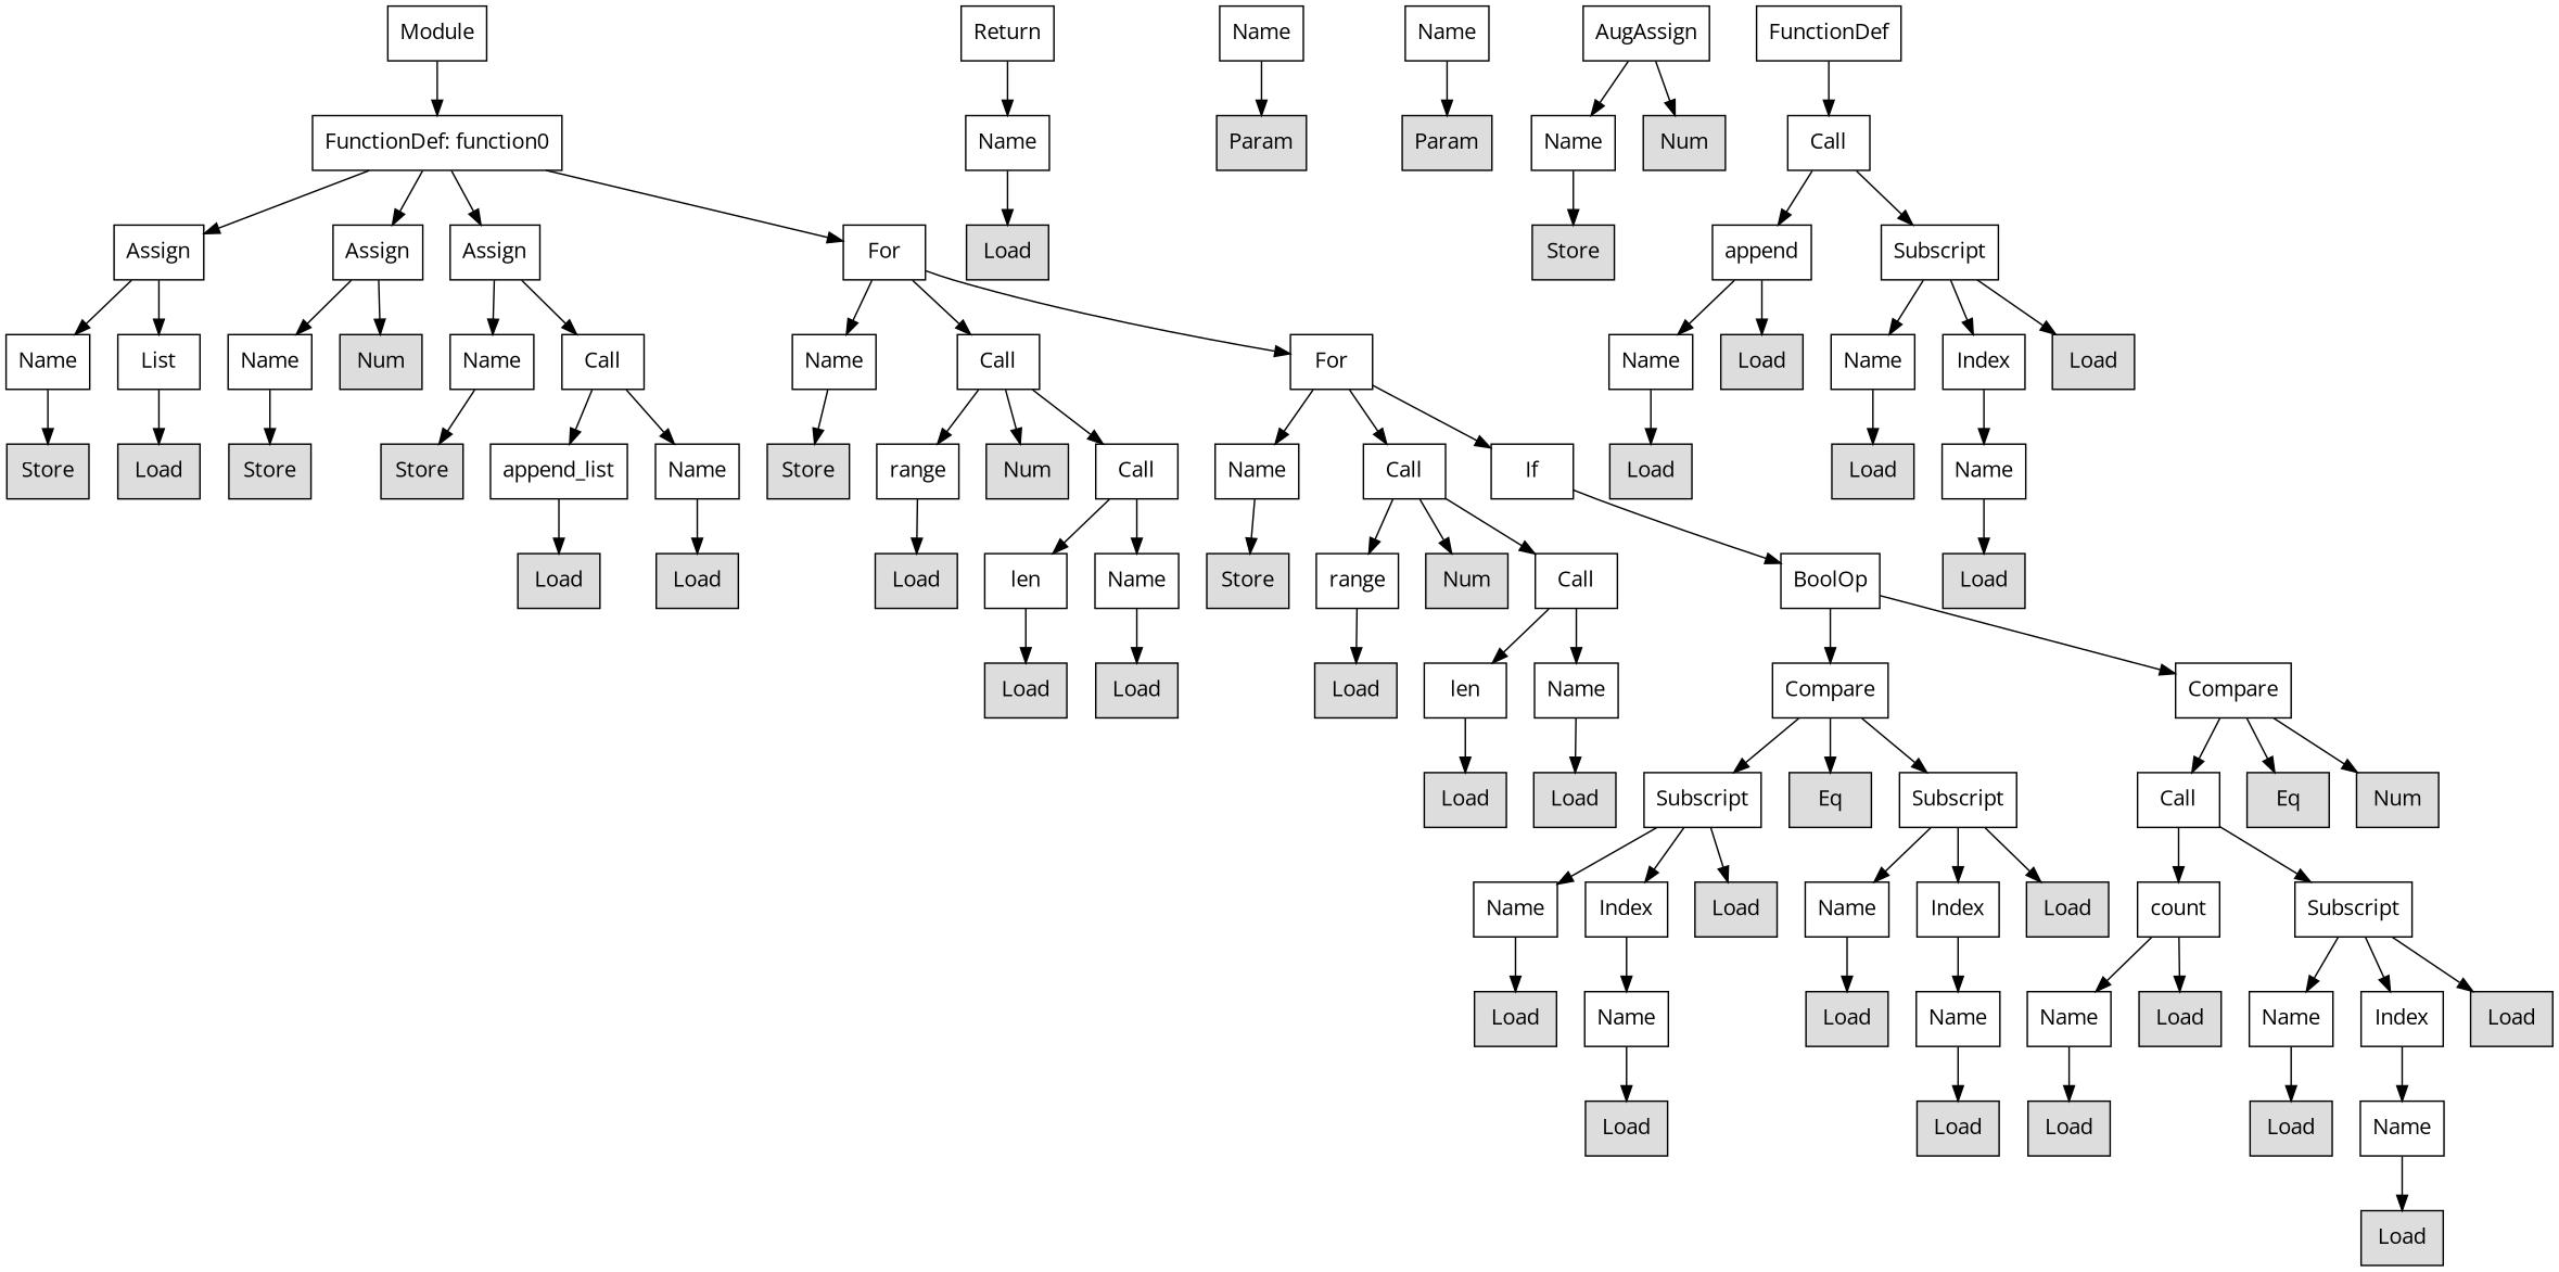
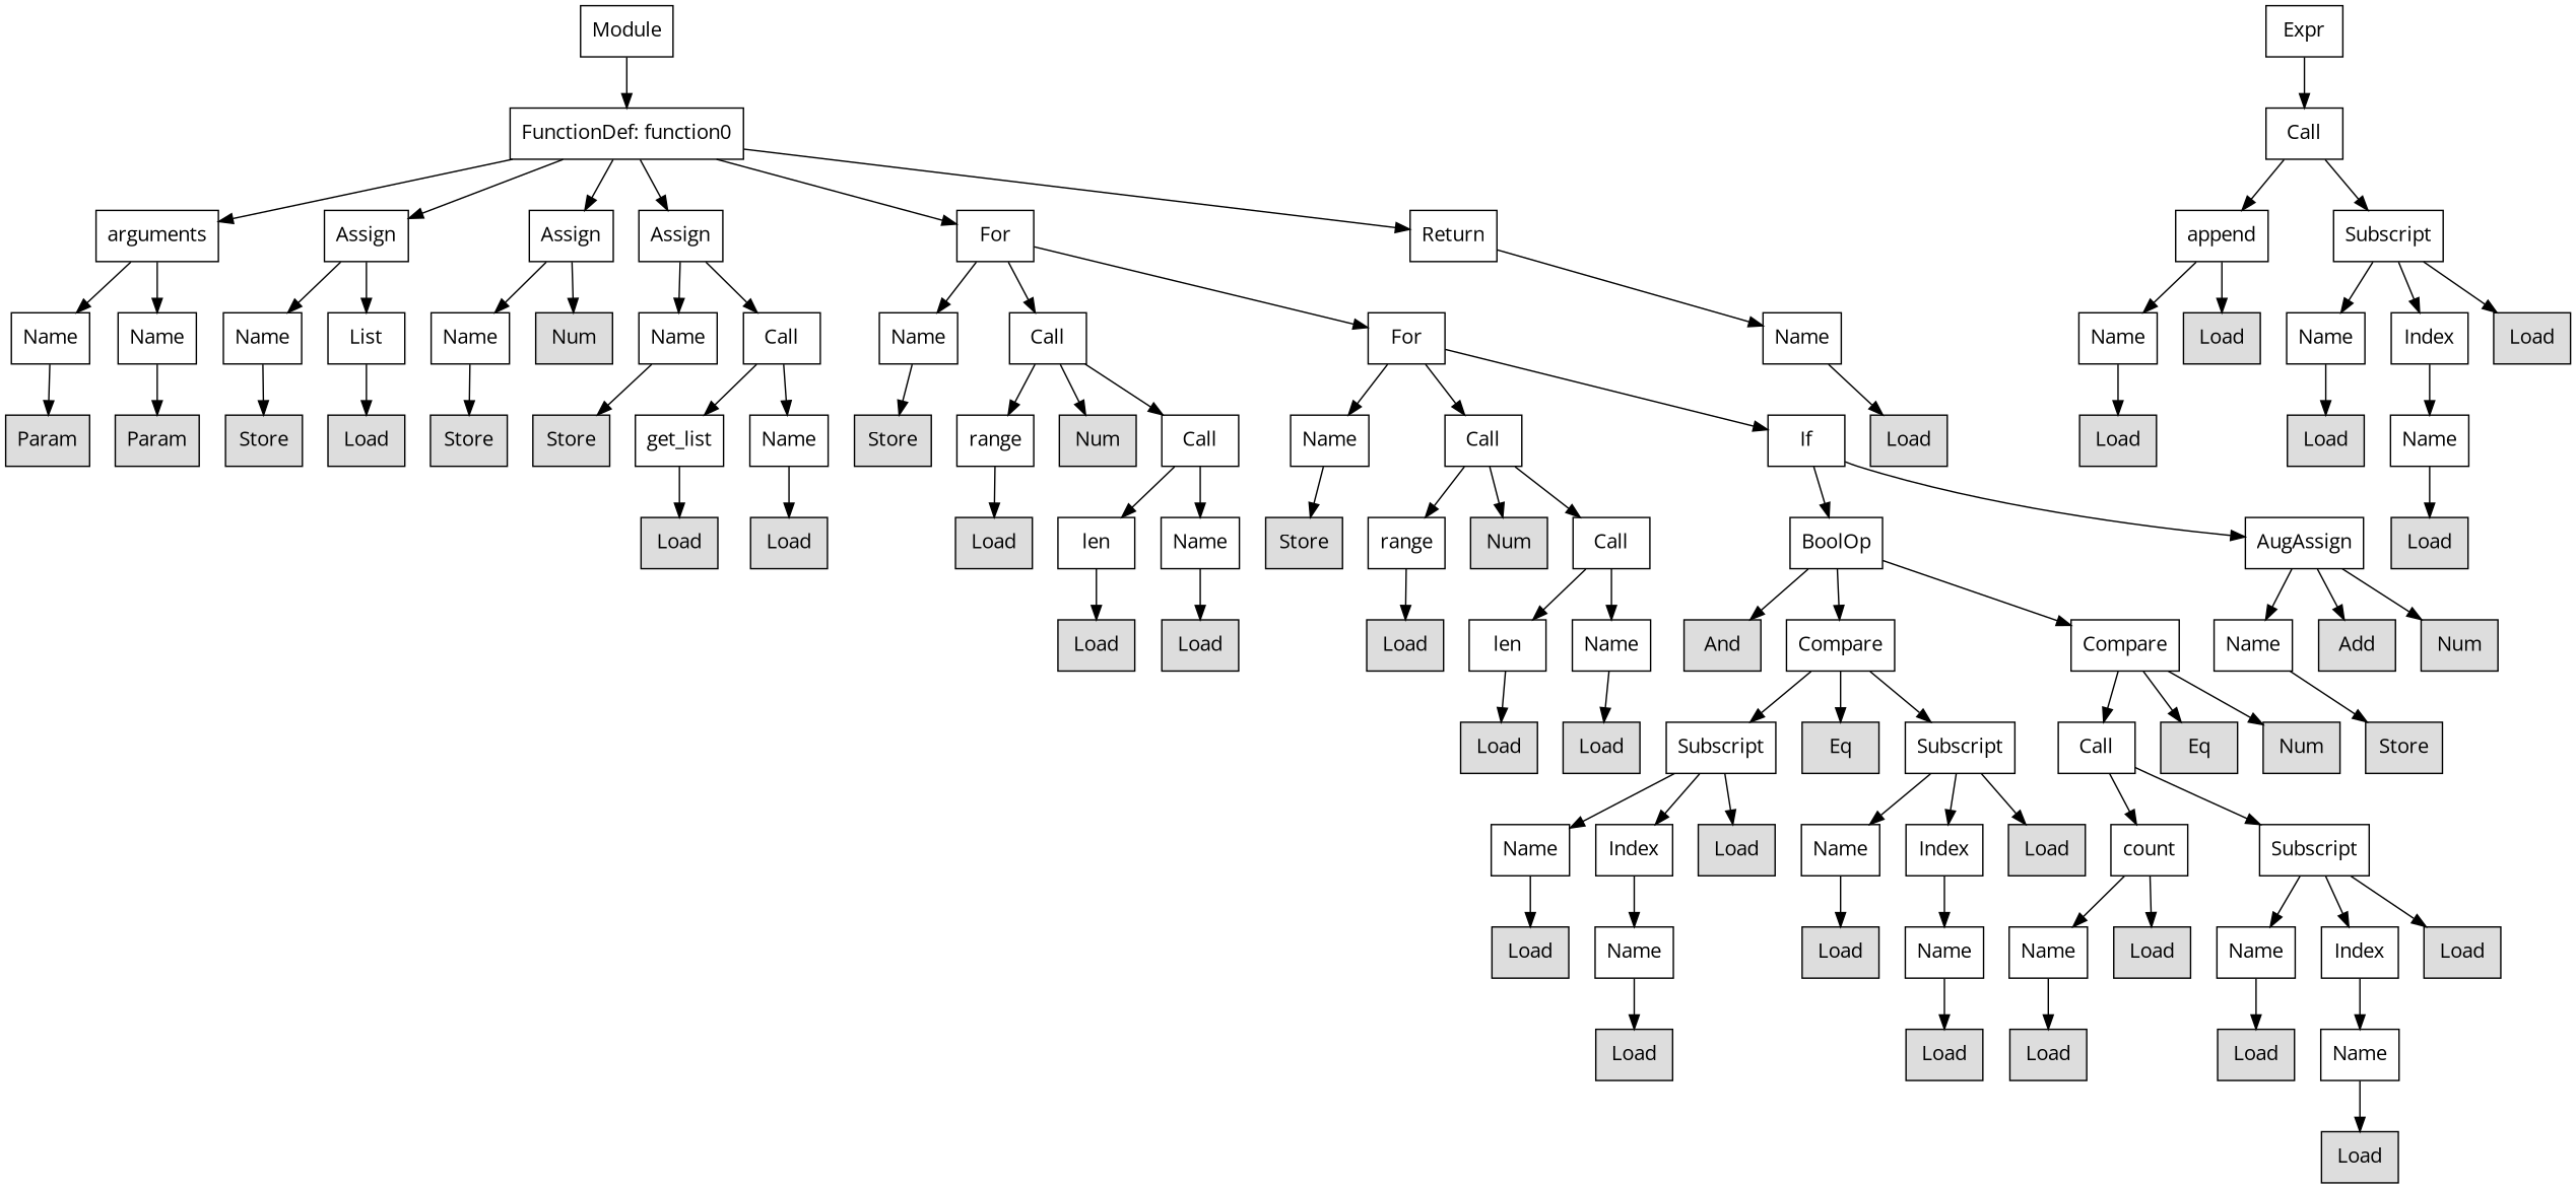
  digraph {
    fontname="Open Sans"
    node [fontname="Open Sans" shape=rect]
    edge [fontname="Open Sans"]
    n1 [label=Module]
    n2 [label="FunctionDef: function0"]
+   n3 [label=arguments]
    n4 [label=Assign]
    n5 [label=Assign]
    n6 [label=Assign]
    n7 [label=For]
    n8 [label=Return]
    n9 [label=Name]
    n10 [label=Name]
    n11 [label=Name]
    n12 [label=List]
    n13 [label=Name]
    n14 [fillcolor="#dddddd" label=Num style=filled]
    n15 [label=Name]
    n16 [label=Call]
    n17 [label=Name]
    n18 [label=Call]
    n19 [label=For]
    n20 [label=Name]
    n21 [fillcolor="#dddddd" label=Param style=filled]
    n22 [fillcolor="#dddddd" label=Param style=filled]
    n23 [fillcolor="#dddddd" label=Store style=filled]
    n24 [fillcolor="#dddddd" label=Load style=filled]
    n25 [fillcolor="#dddddd" label=Store style=filled]
    n26 [fillcolor="#dddddd" label=Store style=filled]
-   n27 [label=append_list]
+   n27 [label=get_list]
    n28 [label=Name]
    n29 [fillcolor="#dddddd" label=Store style=filled]
    n30 [label=range]
    n31 [fillcolor="#dddddd" label=Num style=filled]
    n32 [label=Call]
    n33 [label=Name]
    n34 [label=Call]
    n35 [label=If]
    n36 [fillcolor="#dddddd" label=Load style=filled]
    n37 [fillcolor="#dddddd" label=Load style=filled]
    n38 [fillcolor="#dddddd" label=Load style=filled]
    n39 [fillcolor="#dddddd" label=Load style=filled]
    n40 [label=len]
    n41 [label=Name]
    n42 [fillcolor="#dddddd" label=Store style=filled]
    n43 [label=range]
    n44 [fillcolor="#dddddd" label=Num style=filled]
    n45 [label=Call]
    n46 [label=BoolOp]
    n47 [label=AugAssign]
    n48 [fillcolor="#dddddd" label=Load style=filled]
    n49 [fillcolor="#dddddd" label=Load style=filled]
    n50 [fillcolor="#dddddd" label=Load style=filled]
    n51 [label=len]
    n52 [label=Name]
+   n53 [fillcolor="#dddddd" label=And style=filled]
    n54 [label=Compare]
    n55 [label=Compare]
    n56 [label=Name]
+   n57 [fillcolor="#dddddd" label=Add style=filled]
    n58 [fillcolor="#dddddd" label=Num style=filled]
-   n59 [label=FunctionDef]
+   n59 [label=Expr]
    n60 [label=Call]
    n61 [fillcolor="#dddddd" label=Load style=filled]
    n62 [fillcolor="#dddddd" label=Load style=filled]
    n63 [label=Subscript]
    n64 [fillcolor="#dddddd" label=Eq style=filled]
    n65 [label=Subscript]
    n66 [label=Call]
    n67 [fillcolor="#dddddd" label=Eq style=filled]
    n68 [fillcolor="#dddddd" label=Num style=filled]
    n69 [fillcolor="#dddddd" label=Store style=filled]
    n70 [label=append]
    n71 [label=Subscript]
    n72 [label=Name]
    n73 [label=Index]
    n74 [fillcolor="#dddddd" label=Load style=filled]
    n75 [label=Name]
    n76 [label=Index]
    n77 [fillcolor="#dddddd" label=Load style=filled]
    n78 [label=count]
    n79 [label=Subscript]
    n80 [label=Name]
    n81 [fillcolor="#dddddd" label=Load style=filled]
    n82 [label=Name]
    n83 [label=Index]
    n84 [fillcolor="#dddddd" label=Load style=filled]
    n85 [fillcolor="#dddddd" label=Load style=filled]
    n86 [label=Name]
    n87 [fillcolor="#dddddd" label=Load style=filled]
    n88 [label=Name]
    n89 [label=Name]
    n90 [fillcolor="#dddddd" label=Load style=filled]
    n91 [label=Name]
    n92 [label=Index]
    n93 [fillcolor="#dddddd" label=Load style=filled]
    n94 [fillcolor="#dddddd" label=Load style=filled]
    n95 [fillcolor="#dddddd" label=Load style=filled]
    n96 [label=Name]
    n97 [fillcolor="#dddddd" label=Load style=filled]
    n98 [fillcolor="#dddddd" label=Load style=filled]
    n99 [fillcolor="#dddddd" label=Load style=filled]
    n100 [fillcolor="#dddddd" label=Load style=filled]
    n101 [label=Name]
    n102 [fillcolor="#dddddd" label=Load style=filled]
    n103 [fillcolor="#dddddd" label=Load style=filled]
    n1 -> n2
+   n2 -> n3
    n2 -> n4
    n2 -> n5
    n2 -> n6
    n2 -> n7
+   n2 -> n8
+   n3 -> n9
+   n3 -> n10
    n4 -> n11
    n4 -> n12
    n5 -> n13
    n5 -> n14
    n6 -> n15
    n6 -> n16
    n7 -> n17
    n7 -> n18
    n7 -> n19
    n8 -> n20
    n9 -> n21
    n10 -> n22
    n11 -> n23
    n12 -> n24
    n13 -> n25
    n15 -> n26
    n16 -> n27
    n16 -> n28
    n17 -> n29
    n18 -> n30
    n18 -> n31
    n18 -> n32
    n19 -> n33
    n19 -> n34
    n19 -> n35
    n20 -> n36
    n27 -> n37
    n28 -> n38
    n30 -> n39
    n32 -> n40
    n32 -> n41
    n33 -> n42
    n34 -> n43
    n34 -> n44
    n34 -> n45
    n35 -> n46
+   n35 -> n47
    n40 -> n48
    n41 -> n49
    n43 -> n50
    n45 -> n51
    n45 -> n52
+   n46 -> n53
    n46 -> n54
    n46 -> n55
    n47 -> n56
+   n47 -> n57
    n47 -> n58
    n51 -> n61
    n52 -> n62
    n54 -> n63
    n54 -> n64
    n54 -> n65
    n55 -> n66
    n55 -> n67
    n55 -> n68
    n56 -> n69
    n59 -> n60
    n60 -> n70
    n60 -> n71
    n63 -> n72
    n63 -> n73
    n63 -> n74
    n65 -> n75
    n65 -> n76
    n65 -> n77
    n66 -> n78
    n66 -> n79
    n70 -> n80
    n70 -> n81
    n71 -> n82
    n71 -> n83
    n71 -> n84
    n72 -> n85
    n73 -> n86
    n75 -> n87
    n76 -> n88
    n78 -> n89
    n78 -> n90
    n79 -> n91
    n79 -> n92
    n79 -> n93
    n80 -> n94
    n82 -> n95
    n83 -> n96
    n86 -> n97
    n88 -> n98
    n89 -> n99
    n91 -> n100
    n92 -> n101
    n96 -> n102
    n101 -> n103
  }
